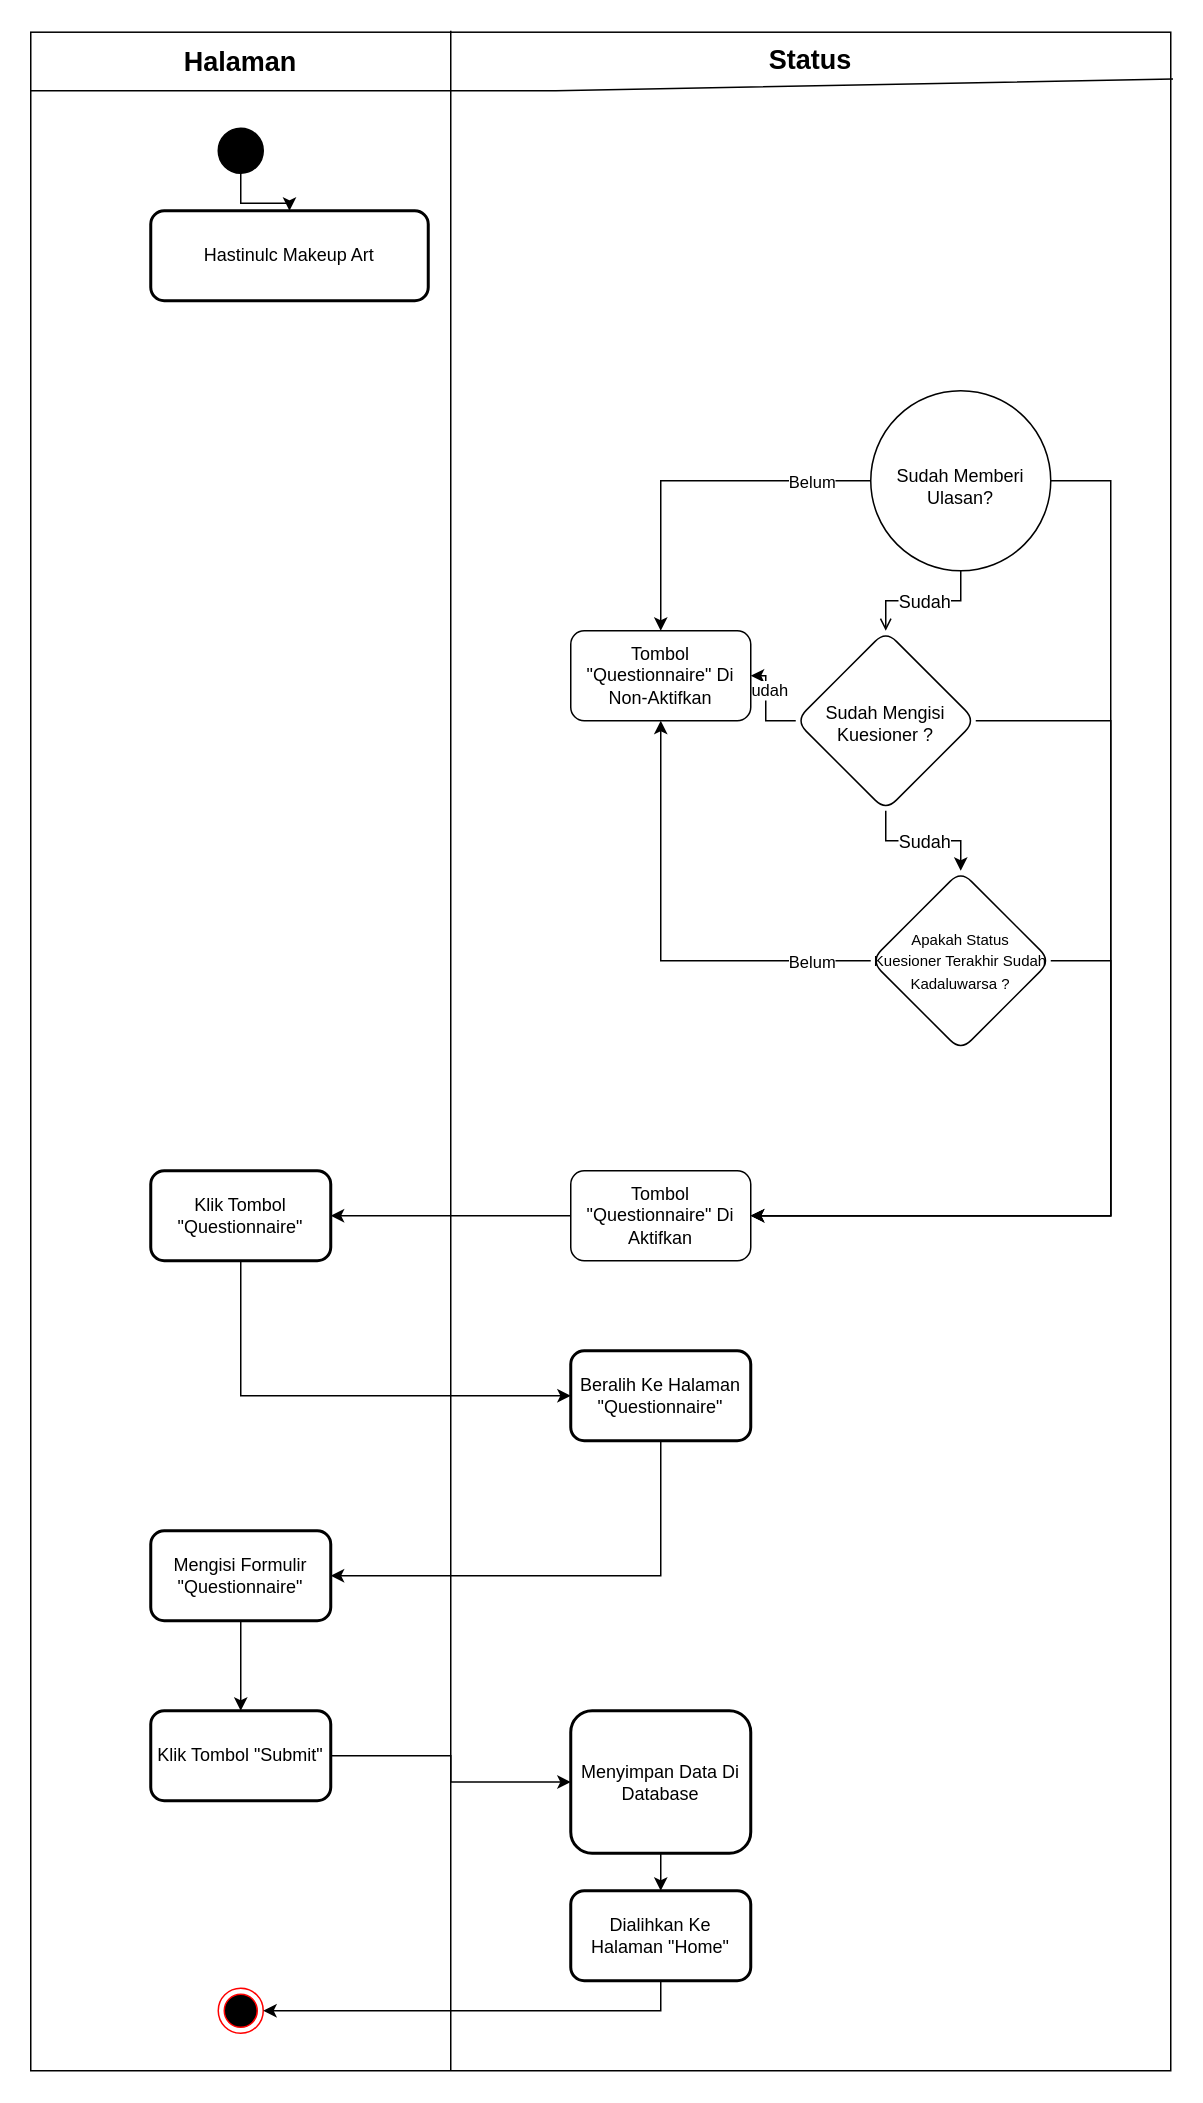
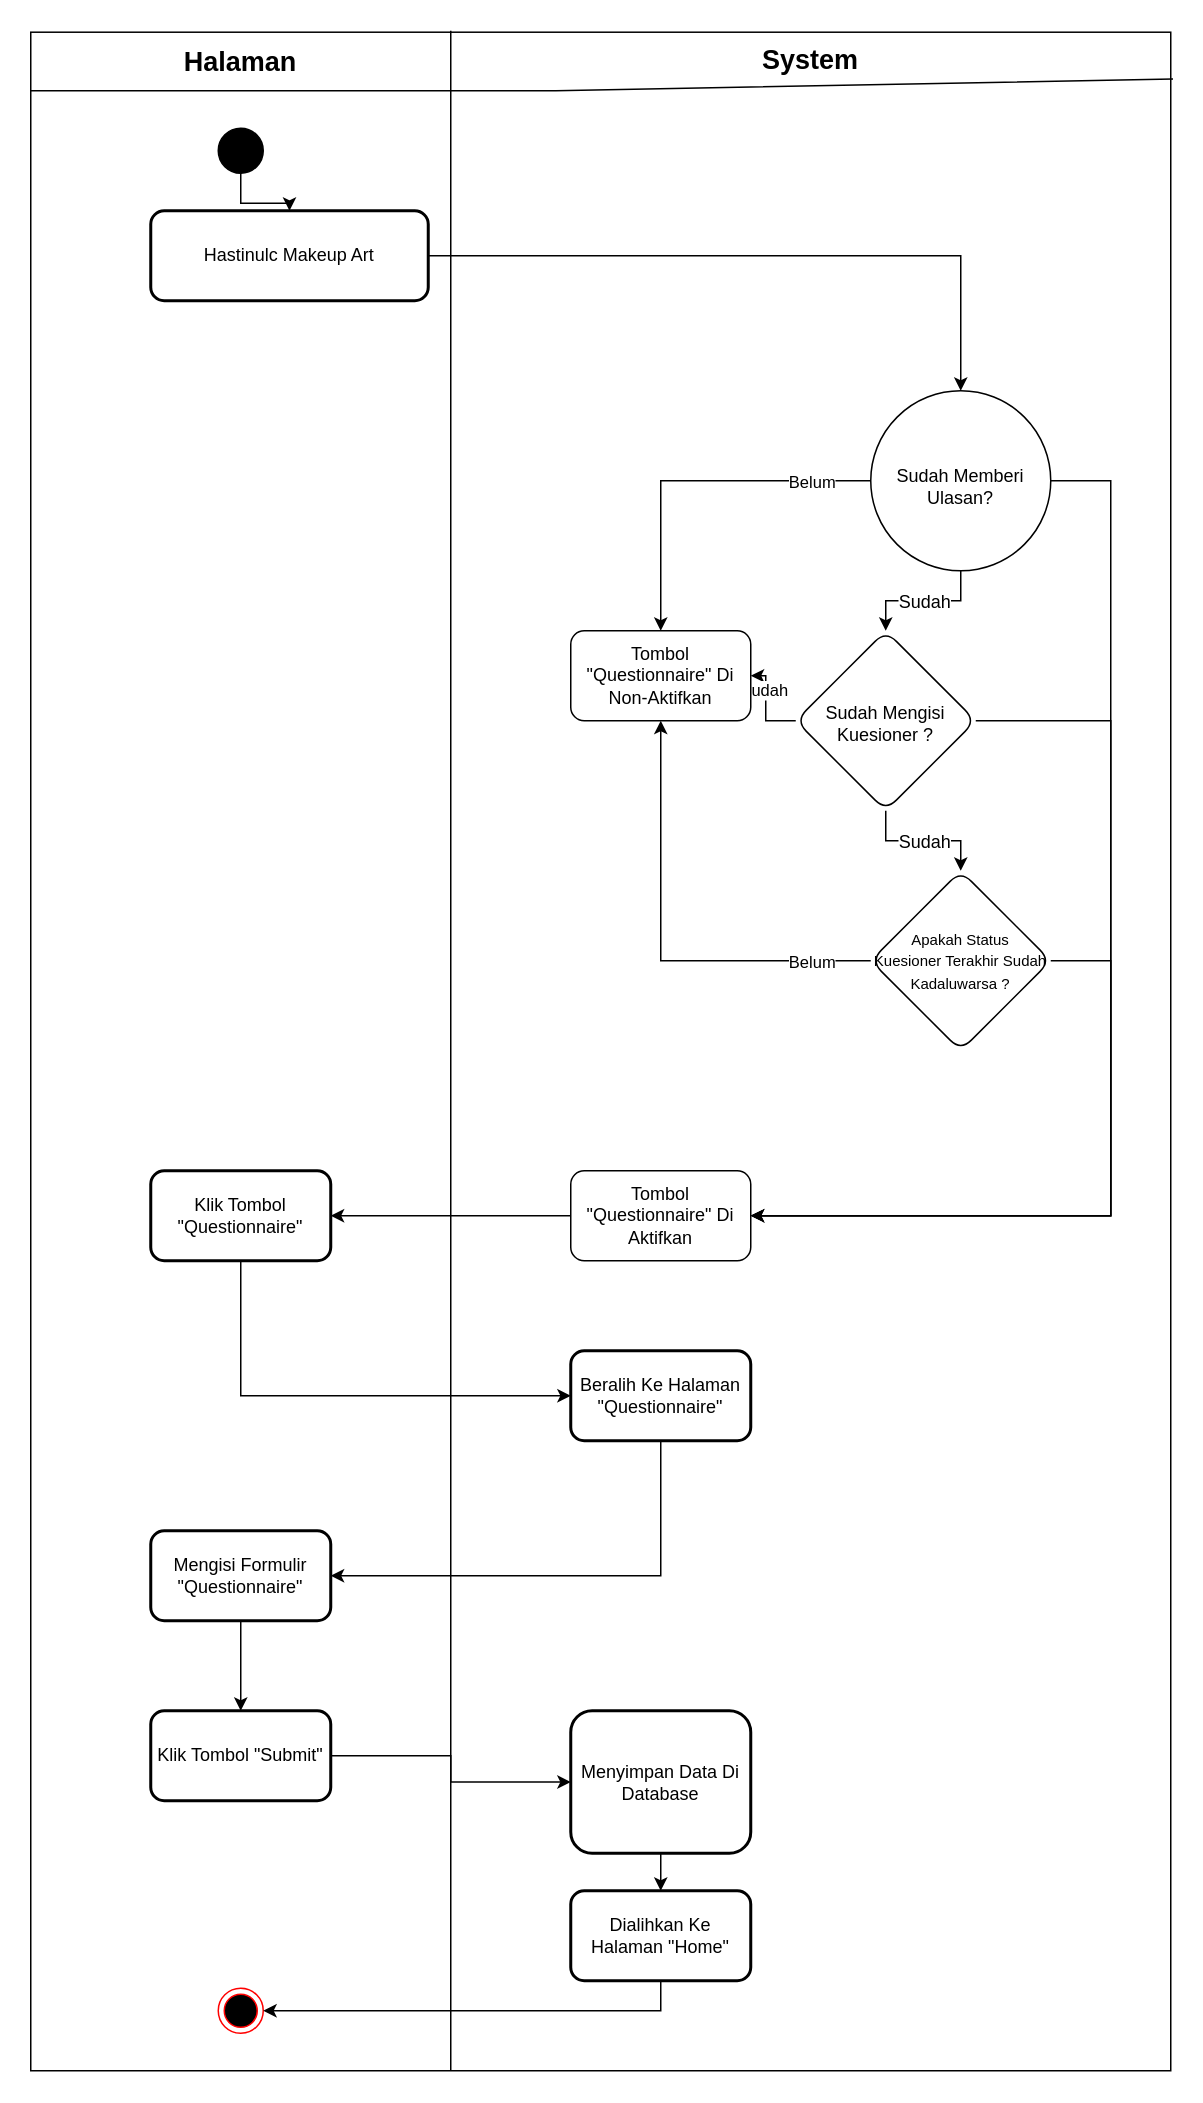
  <mxCell id="0" />
  <mxCell id="1" parent="0" />
  <mxCell id="2" value="" style="rounded=0;whiteSpace=wrap;html=1;fillColor=none;" parent="1" vertex="1"><mxGeometry x="20" y="20.97" width="760" height="1359.03" as="geometry" /></mxCell>
  <mxCell id="3" value="" style="endArrow=none;html=1;rounded=0;" parent="1" edge="1"><mxGeometry width="50" height="50" relative="1" as="geometry"><mxPoint x="300" y="1380" as="sourcePoint" /><mxPoint x="300" y="20" as="targetPoint" /></mxGeometry></mxCell>
  <mxCell id="4" value="" style="endArrow=none;html=1;rounded=0;entryX=1.002;entryY=0.023;entryDx=0;entryDy=0;entryPerimeter=0;" parent="1" target="2" edge="1"><mxGeometry width="50" height="50" relative="1" as="geometry"><mxPoint x="20" y="60" as="sourcePoint" /><mxPoint x="740" y="60" as="targetPoint" /><Array as="points"><mxPoint x="370" y="60" /></Array></mxGeometry></mxCell>
  <mxCell id="5" value="Halaman" style="text;html=1;align=center;verticalAlign=middle;whiteSpace=wrap;rounded=0;fontSize=18;fontStyle=1" parent="1" vertex="1"><mxGeometry x="20" y="20.97" width="280" height="40" as="geometry" /></mxCell>
  <mxCell id="6" value="" style="edgeStyle=orthogonalEdgeStyle;rounded=0;orthogonalLoop=1;jettySize=auto;html=1;fontSize=12;" parent="1" source="7" target="11" edge="1"><mxGeometry relative="1" as="geometry" /></mxCell>
  <mxCell id="7" value="" style="ellipse;whiteSpace=wrap;html=1;aspect=fixed;labelBackgroundColor=none;fillColor=#000000;fontSize=12;" parent="1" vertex="1"><mxGeometry x="145" y="84.97" width="30" height="30" as="geometry" /></mxCell>
  <mxCell id="8" value="" style="ellipse;html=1;shape=endState;fillColor=#000000;strokeColor=#ff0000;fontSize=12;" parent="1" vertex="1"><mxGeometry x="145" y="1325" width="30" height="30" as="geometry" /></mxCell>
- <mxCell id="9" value="Status" style="text;html=1;align=center;verticalAlign=middle;whiteSpace=wrap;rounded=0;fontSize=18;fontStyle=1" parent="1" vertex="1"><mxGeometry x="300" y="20" width="480" height="40" as="geometry" /></mxCell>
+ <mxCell id="9" value="System" style="text;html=1;align=center;verticalAlign=middle;whiteSpace=wrap;rounded=0;fontSize=18;fontStyle=1" parent="1" vertex="1"><mxGeometry x="300" y="20" width="480" height="40" as="geometry" /></mxCell>
+ <mxCell id="10" style="edgeStyle=orthogonalEdgeStyle;rounded=0;orthogonalLoop=1;jettySize=auto;html=1;" edge="1" parent="1" source="11" target="21"><mxGeometry relative="1" as="geometry" /></mxCell>
  <mxCell id="11" value="Hastinulc Makeup Art" style="rounded=1;whiteSpace=wrap;html=1;strokeWidth=2;fontSize=12;" parent="1" vertex="1"><mxGeometry x="100" y="140" width="185" height="60" as="geometry" /></mxCell>
  <mxCell id="12" style="edgeStyle=orthogonalEdgeStyle;rounded=0;orthogonalLoop=1;jettySize=auto;html=1;exitX=0.5;exitY=1;exitDx=0;exitDy=0;entryX=0;entryY=0.5;entryDx=0;entryDy=0;" edge="1" parent="1" source="13" target="15"><mxGeometry relative="1" as="geometry" /></mxCell>
  <mxCell id="13" value="Klik Tombol &quot;Questionnaire&quot;" style="rounded=1;whiteSpace=wrap;html=1;strokeWidth=2;fontSize=12;" parent="1" vertex="1"><mxGeometry x="100" y="780" width="120" height="60" as="geometry" /></mxCell>
  <mxCell id="14" style="edgeStyle=orthogonalEdgeStyle;rounded=0;orthogonalLoop=1;jettySize=auto;html=1;entryX=1;entryY=0.5;entryDx=0;entryDy=0;" edge="1" parent="1" source="15" target="36"><mxGeometry relative="1" as="geometry"><Array as="points"><mxPoint x="440" y="1050" /></Array></mxGeometry></mxCell>
  <mxCell id="15" value="Beralih Ke Halaman &quot;Questionnaire&quot;" style="rounded=1;whiteSpace=wrap;html=1;strokeWidth=2;fontSize=12;" parent="1" vertex="1"><mxGeometry x="380" y="900" width="120" height="60" as="geometry" /></mxCell>
- <mxCell id="16" value="" style="edgeStyle=orthogonalEdgeStyle;rounded=0;orthogonalLoop=1;jettySize=auto;html=1;fontSize=12;endArrow=open;" edge="1" parent="1" source="21" target="27"><mxGeometry relative="1" as="geometry" /></mxCell>
+ <mxCell id="16" value="" style="edgeStyle=orthogonalEdgeStyle;rounded=0;orthogonalLoop=1;jettySize=auto;html=1;fontSize=12;" edge="1" parent="1" source="21" target="27"><mxGeometry relative="1" as="geometry" /></mxCell>
  <mxCell id="17" value="Sudah" style="edgeLabel;html=1;align=center;verticalAlign=middle;resizable=0;points=[];fontSize=12;" vertex="1" connectable="0" parent="16"><mxGeometry relative="1" as="geometry"><mxPoint as="offset" /></mxGeometry></mxCell>
  <mxCell id="18" style="edgeStyle=orthogonalEdgeStyle;rounded=0;orthogonalLoop=1;jettySize=auto;html=1;entryX=0.5;entryY=0;entryDx=0;entryDy=0;" edge="1" parent="1" source="21" target="28"><mxGeometry relative="1" as="geometry" /></mxCell>
  <mxCell id="19" value="Belum" style="edgeLabel;html=1;align=center;verticalAlign=middle;resizable=0;points=[];" vertex="1" connectable="0" parent="18"><mxGeometry x="-0.681" y="1" relative="1" as="geometry"><mxPoint x="-2" y="-1" as="offset" /></mxGeometry></mxCell>
  <mxCell id="20" style="edgeStyle=orthogonalEdgeStyle;rounded=0;orthogonalLoop=1;jettySize=auto;html=1;entryX=1;entryY=0.5;entryDx=0;entryDy=0;" edge="1" parent="1" source="21" target="34"><mxGeometry relative="1" as="geometry"><Array as="points"><mxPoint x="740" y="320" /><mxPoint x="740" y="810" /></Array></mxGeometry></mxCell>
  <mxCell id="21" value="Sudah Memberi Ulasan?" style="ellipse;whiteSpace=wrap;html=1;verticalAlign=middle;spacingTop=8;fontSize=12;" vertex="1" parent="1"><mxGeometry x="580" y="260" width="120" height="120" as="geometry" /></mxCell>
  <mxCell id="22" value="" style="edgeStyle=orthogonalEdgeStyle;rounded=0;orthogonalLoop=1;jettySize=auto;html=1;entryX=0.5;entryY=0;entryDx=0;entryDy=0;exitX=0.5;exitY=1;exitDx=0;exitDy=0;fontSize=12;" edge="1" parent="1" source="27" target="32"><mxGeometry relative="1" as="geometry"><mxPoint x="640" y="610" as="sourcePoint" /><mxPoint x="640" y="660" as="targetPoint" /></mxGeometry></mxCell>
  <mxCell id="23" value="Sudah" style="edgeLabel;html=1;align=center;verticalAlign=middle;resizable=0;points=[];fontSize=12;" vertex="1" connectable="0" parent="22"><mxGeometry relative="1" as="geometry"><mxPoint as="offset" /></mxGeometry></mxCell>
  <mxCell id="24" style="edgeStyle=orthogonalEdgeStyle;rounded=0;orthogonalLoop=1;jettySize=auto;html=1;entryX=1;entryY=0.5;entryDx=0;entryDy=0;" edge="1" parent="1" source="27" target="28"><mxGeometry relative="1" as="geometry" /></mxCell>
  <mxCell id="25" value="Sudah" style="edgeLabel;html=1;align=center;verticalAlign=middle;resizable=0;points=[];" vertex="1" connectable="0" parent="24"><mxGeometry x="-0.303" relative="1" as="geometry"><mxPoint x="-2" y="-20" as="offset" /></mxGeometry></mxCell>
  <mxCell id="26" style="edgeStyle=orthogonalEdgeStyle;rounded=0;orthogonalLoop=1;jettySize=auto;html=1;exitX=1;exitY=0.5;exitDx=0;exitDy=0;" edge="1" parent="1" source="27"><mxGeometry relative="1" as="geometry"><mxPoint x="500" y="810" as="targetPoint" /><Array as="points"><mxPoint x="740" y="480" /><mxPoint x="740" y="810" /></Array></mxGeometry></mxCell>
  <mxCell id="27" value="Sudah Mengisi Kuesioner ?" style="rhombus;whiteSpace=wrap;html=1;rounded=1;align=center;spacingTop=4;fontSize=12;" vertex="1" parent="1"><mxGeometry x="530" y="420" width="120" height="120" as="geometry" /></mxCell>
  <mxCell id="28" value="Tombol &quot;Questionnaire&quot; Di Non-Aktifkan" style="whiteSpace=wrap;html=1;rounded=1;" vertex="1" parent="1"><mxGeometry x="380" y="420" width="120" height="60" as="geometry" /></mxCell>
  <mxCell id="29" style="edgeStyle=orthogonalEdgeStyle;rounded=0;orthogonalLoop=1;jettySize=auto;html=1;entryX=0.5;entryY=1;entryDx=0;entryDy=0;" edge="1" parent="1" source="32" target="28"><mxGeometry relative="1" as="geometry" /></mxCell>
  <mxCell id="30" value="Belum" style="edgeLabel;html=1;align=center;verticalAlign=middle;resizable=0;points=[];" vertex="1" connectable="0" parent="29"><mxGeometry x="-0.739" relative="1" as="geometry"><mxPoint x="-1" as="offset" /></mxGeometry></mxCell>
  <mxCell id="31" style="edgeStyle=orthogonalEdgeStyle;rounded=0;orthogonalLoop=1;jettySize=auto;html=1;entryX=1;entryY=0.5;entryDx=0;entryDy=0;" edge="1" parent="1" source="32" target="34"><mxGeometry relative="1" as="geometry"><Array as="points"><mxPoint x="740" y="640" /><mxPoint x="740" y="810" /></Array></mxGeometry></mxCell>
  <mxCell id="32" value="&lt;font style=&quot;font-size: 10px;&quot;&gt;Apakah Status&lt;/font&gt;&lt;div&gt;&lt;font style=&quot;font-size: 10px;&quot;&gt;&lt;font&gt;Kuesioner Terakhir&amp;nbsp;&lt;/font&gt;&lt;span style=&quot;background-color: transparent; color: light-dark(rgb(0, 0, 0), rgb(255, 255, 255));&quot;&gt;Sudah&lt;/span&gt;&lt;/font&gt;&lt;/div&gt;&lt;div&gt;&lt;font style=&quot;font-size: 10px;&quot;&gt;Kadaluwarsa ?&lt;/font&gt;&lt;/div&gt;" style="rhombus;whiteSpace=wrap;html=1;rounded=1;fontSize=12;" vertex="1" parent="1"><mxGeometry x="580" y="580" width="120" height="120" as="geometry" /></mxCell>
  <mxCell id="33" style="edgeStyle=orthogonalEdgeStyle;rounded=0;orthogonalLoop=1;jettySize=auto;html=1;" edge="1" parent="1" source="34" target="13"><mxGeometry relative="1" as="geometry" /></mxCell>
  <mxCell id="34" value="Tombol &quot;Questionnaire&quot; Di Aktifkan" style="whiteSpace=wrap;html=1;rounded=1;" vertex="1" parent="1"><mxGeometry x="380" y="780" width="120" height="60" as="geometry" /></mxCell>
  <mxCell id="35" value="" style="edgeStyle=orthogonalEdgeStyle;rounded=0;orthogonalLoop=1;jettySize=auto;html=1;" edge="1" parent="1" source="36" target="38"><mxGeometry relative="1" as="geometry" /></mxCell>
  <mxCell id="36" value="Mengisi Formulir &quot;&lt;span style=&quot;color: rgba(0, 0, 0, 0); font-family: monospace; font-size: 0px; text-align: start; text-wrap-mode: nowrap;&quot;&gt;&lt;span style=&quot;color: rgb(0, 0, 0); font-family: Helvetica; font-size: 12px; text-align: center; text-wrap-mode: wrap;&quot;&gt;Questionnaire&quot;&lt;/span&gt;%3CmxGraphModel%3E%3Croot%3E%3CmxCell%20id%3D%220%22%2F%3E%3CmxCell%20id%3D%221%22%20parent%3D%220%22%2F%3E%3CmxCell%20id%3D%222%22%20value%3D%22Klik%20Tombol%20%26quot%3BQuestionnaire%26quot%3B%22%20style%3D%22rounded%3D1%3BwhiteSpace%3Dwrap%3Bhtml%3D1%3BstrokeWidth%3D2%3BfontSize%3D12%3B%22%20vertex%3D%221%22%20parent%3D%221%22%3E%3CmxGeometry%20x%3D%22120%22%20y%3D%22800%22%20width%3D%22120%22%20height%3D%2260%22%20as%3D%22geometry%22%2F%3E%3C%2FmxCell%3E%3C%2Froot%3E%3C%2FmxGraphModel%3E&lt;/span&gt;" style="rounded=1;whiteSpace=wrap;html=1;strokeWidth=2;fontSize=12;" vertex="1" parent="1"><mxGeometry x="100" y="1020" width="120" height="60" as="geometry" /></mxCell>
  <mxCell id="37" style="edgeStyle=orthogonalEdgeStyle;rounded=0;orthogonalLoop=1;jettySize=auto;html=1;" edge="1" parent="1" source="38" target="40"><mxGeometry relative="1" as="geometry" /></mxCell>
  <mxCell id="38" value="Klik Tombol &quot;Submit&quot;" style="rounded=1;whiteSpace=wrap;html=1;strokeWidth=2;fontSize=12;" vertex="1" parent="1"><mxGeometry x="100" y="1140" width="120" height="60" as="geometry" /></mxCell>
  <mxCell id="39" value="" style="edgeStyle=orthogonalEdgeStyle;rounded=0;orthogonalLoop=1;jettySize=auto;html=1;" edge="1" parent="1" source="40" target="42"><mxGeometry relative="1" as="geometry" /></mxCell>
  <mxCell id="40" value="Menyimpan Data Di Database" style="rounded=1;whiteSpace=wrap;html=1;strokeWidth=2;fontSize=12;" vertex="1" parent="1"><mxGeometry x="380" y="1140" width="120" height="95" as="geometry" /></mxCell>
  <mxCell id="41" style="edgeStyle=orthogonalEdgeStyle;rounded=0;orthogonalLoop=1;jettySize=auto;html=1;entryX=1;entryY=0.5;entryDx=0;entryDy=0;" edge="1" parent="1" source="42" target="8"><mxGeometry relative="1" as="geometry"><Array as="points"><mxPoint x="440" y="1340" /></Array></mxGeometry></mxCell>
  <mxCell id="42" value="Dialihkan Ke Halaman &quot;Home&quot;" style="rounded=1;whiteSpace=wrap;html=1;strokeWidth=2;fontSize=12;" vertex="1" parent="1"><mxGeometry x="380" y="1260" width="120" height="60" as="geometry" /></mxCell>
